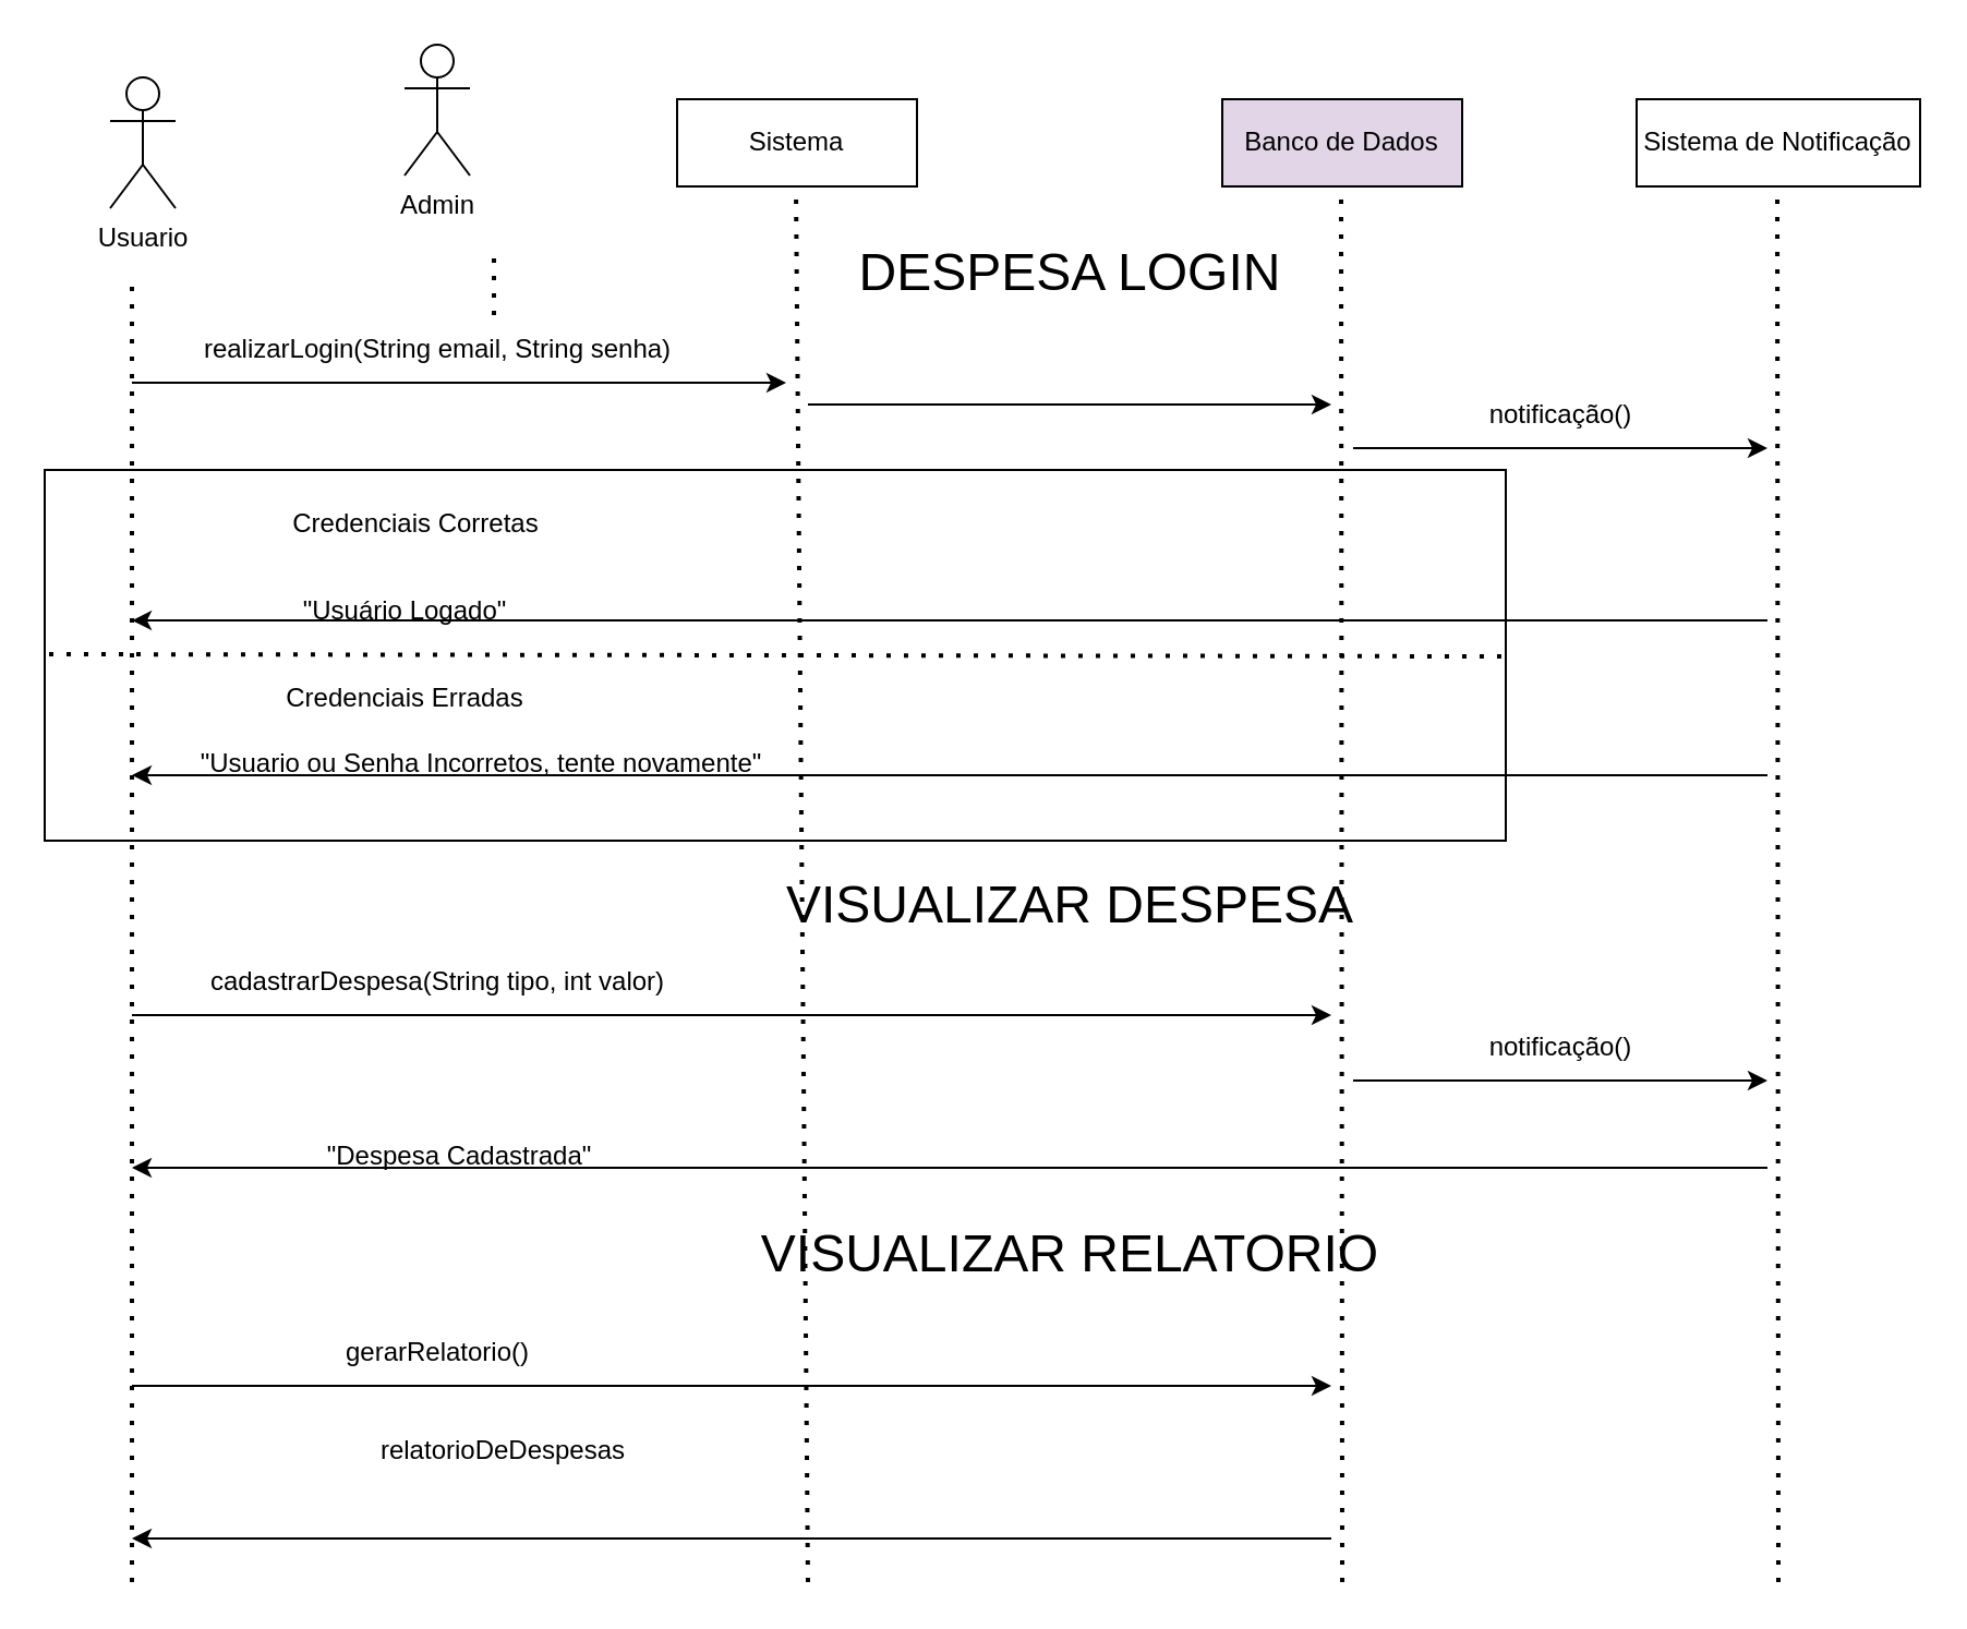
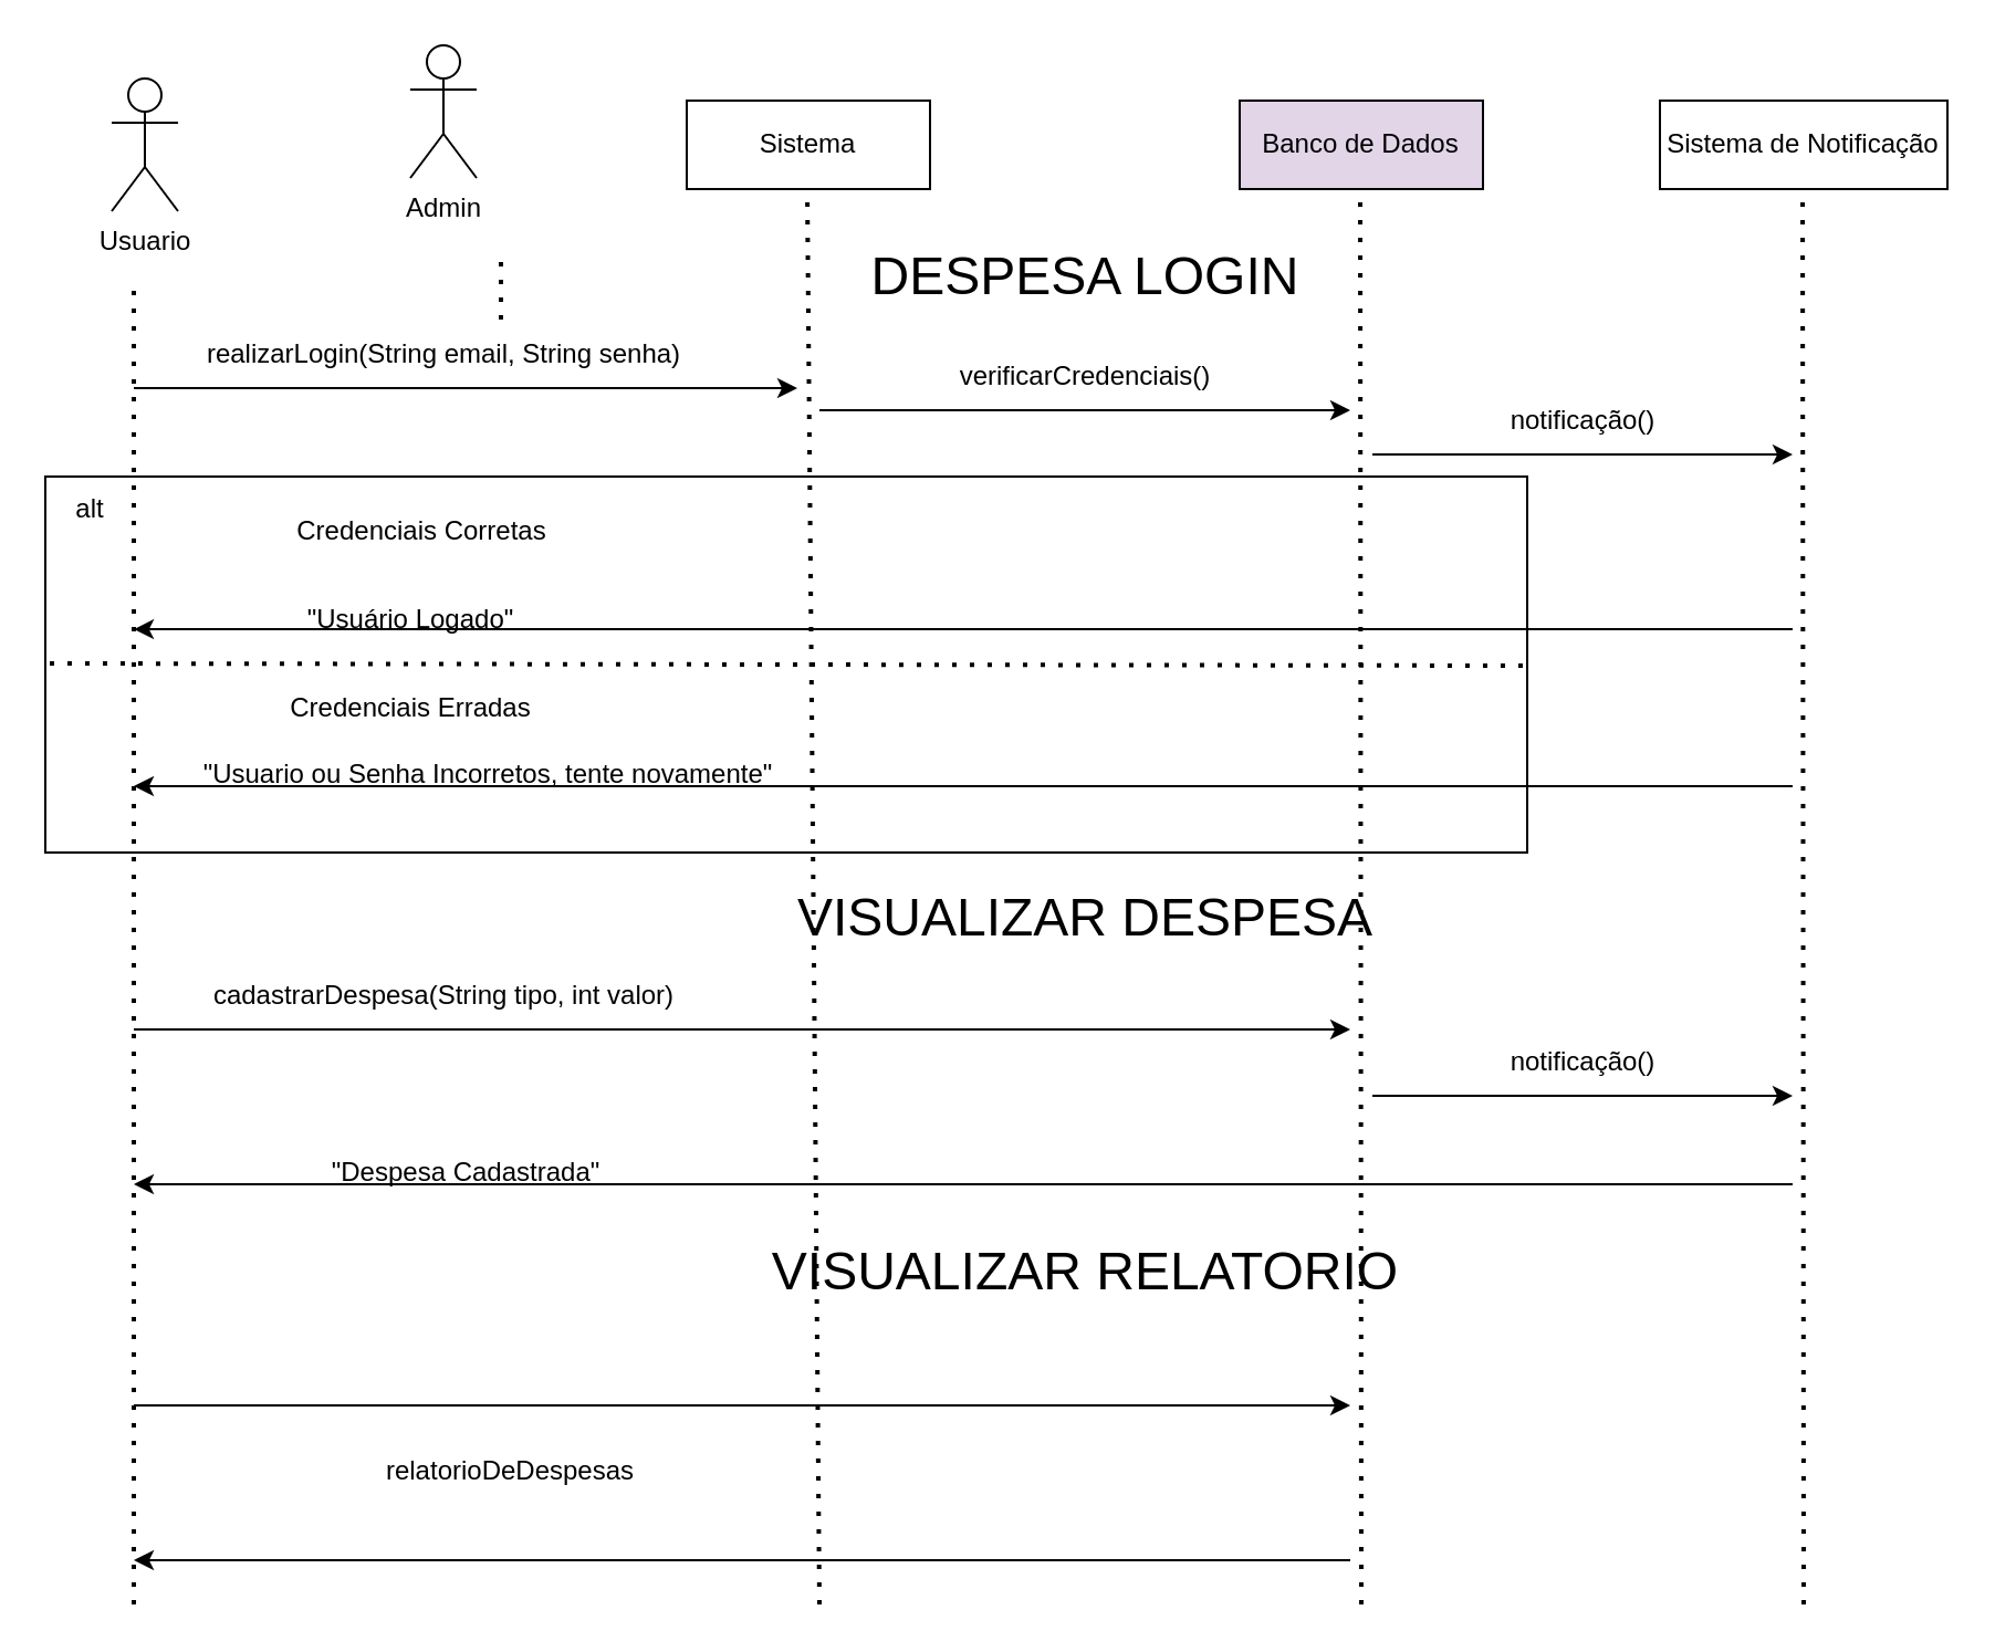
  <mxCell id="0" />
  <mxCell id="1" parent="0" />
  <mxCell id="2" value="" style="rounded=0;whiteSpace=wrap;html=1;" vertex="1" parent="1"><mxGeometry x="20" y="215" width="670" height="170" as="geometry" /></mxCell>
  <mxCell id="3" value="Usuario" style="shape=umlActor;verticalLabelPosition=bottom;verticalAlign=top;html=1;" vertex="1" parent="1"><mxGeometry x="50" y="35" width="30" height="60" as="geometry" /></mxCell>
  <mxCell id="4" value="Admin" style="shape=umlActor;verticalLabelPosition=bottom;verticalAlign=top;html=1;" vertex="1" parent="1"><mxGeometry x="185" y="20" width="30" height="60" as="geometry" /></mxCell>
  <mxCell id="5" value="Sistema" style="rounded=0;whiteSpace=wrap;html=1;" vertex="1" parent="1"><mxGeometry x="310" y="45" width="110" height="40" as="geometry" /></mxCell>
  <mxCell id="6" value="" style="endArrow=none;dashed=1;html=1;dashPattern=1 3;strokeWidth=2;rounded=0;" edge="1" parent="1"><mxGeometry width="50" height="50" relative="1" as="geometry"><mxPoint x="60" y="725" as="sourcePoint" /><mxPoint x="60" y="125" as="targetPoint" /></mxGeometry></mxCell>
  <mxCell id="7" value="" style="endArrow=classic;html=1;rounded=0;" edge="1" parent="1"><mxGeometry width="50" height="50" relative="1" as="geometry"><mxPoint x="60" y="175" as="sourcePoint" /><mxPoint x="360" y="175" as="targetPoint" /></mxGeometry></mxCell>
  <mxCell id="8" value="realizarLogin(String email, String senha)" style="text;html=1;align=center;verticalAlign=middle;resizable=0;points=[];autosize=1;strokeColor=none;fillColor=none;" vertex="1" parent="1"><mxGeometry x="80" y="145" width="240" height="30" as="geometry" /></mxCell>
  <mxCell id="9" value="" style="endArrow=none;dashed=1;html=1;dashPattern=1 3;strokeWidth=2;rounded=0;" edge="1" parent="1"><mxGeometry width="50" height="50" relative="1" as="geometry"><mxPoint x="370" y="725" as="sourcePoint" /><mxPoint x="364.5" y="85" as="targetPoint" /></mxGeometry></mxCell>
  <mxCell id="10" value="" style="endArrow=none;dashed=1;html=1;dashPattern=1 3;strokeWidth=2;rounded=0;" edge="1" parent="1"><mxGeometry width="50" height="50" relative="1" as="geometry"><mxPoint x="226" y="144" as="sourcePoint" /><mxPoint x="226" y="115" as="targetPoint" /></mxGeometry></mxCell>
  <mxCell id="11" value="Banco de Dados" style="rounded=0;whiteSpace=wrap;html=1;fillColor=#e1d5e7;" vertex="1" parent="1"><mxGeometry x="560" y="45" width="110" height="40" as="geometry" /></mxCell>
  <mxCell id="12" value="" style="endArrow=classic;html=1;rounded=0;" edge="1" parent="1"><mxGeometry width="50" height="50" relative="1" as="geometry"><mxPoint x="370" y="185" as="sourcePoint" /><mxPoint x="610" y="185" as="targetPoint" /></mxGeometry></mxCell>
+ <mxCell id="13" value="verificarCredenciais()" style="text;html=1;align=center;verticalAlign=middle;resizable=0;points=[];autosize=1;strokeColor=none;fillColor=none;" vertex="1" parent="1"><mxGeometry x="420" y="155" width="140" height="30" as="geometry" /></mxCell>
  <mxCell id="14" value="" style="endArrow=none;dashed=1;html=1;dashPattern=1 3;strokeWidth=2;rounded=0;" edge="1" parent="1"><mxGeometry width="50" height="50" relative="1" as="geometry"><mxPoint x="615" y="725" as="sourcePoint" /><mxPoint x="614.5" y="85" as="targetPoint" /></mxGeometry></mxCell>
+ <mxCell id="15" value="alt" style="text;html=1;align=center;verticalAlign=middle;resizable=0;points=[];autosize=1;strokeColor=none;fillColor=none;" vertex="1" parent="1"><mxGeometry x="20" y="215" width="40" height="30" as="geometry" /></mxCell>
  <mxCell id="16" value="Credenciais Corretas" style="text;html=1;align=center;verticalAlign=middle;resizable=0;points=[];autosize=1;strokeColor=none;fillColor=none;" vertex="1" parent="1"><mxGeometry x="120" y="225" width="140" height="30" as="geometry" /></mxCell>
  <mxCell id="17" value="Credenciais Erradas" style="text;html=1;align=center;verticalAlign=middle;resizable=0;points=[];autosize=1;strokeColor=none;fillColor=none;" vertex="1" parent="1"><mxGeometry x="120" y="305" width="130" height="30" as="geometry" /></mxCell>
  <mxCell id="18" value="" style="endArrow=classic;html=1;rounded=0;" edge="1" parent="1"><mxGeometry width="50" height="50" relative="1" as="geometry"><mxPoint x="810" y="284.05" as="sourcePoint" /><mxPoint x="60" y="284.05" as="targetPoint" /></mxGeometry></mxCell>
  <mxCell id="19" value="Sistema de Notificação" style="rounded=0;whiteSpace=wrap;html=1;" vertex="1" parent="1"><mxGeometry x="750" y="45" width="130" height="40" as="geometry" /></mxCell>
  <mxCell id="20" value="" style="endArrow=none;dashed=1;html=1;dashPattern=1 3;strokeWidth=2;rounded=0;" edge="1" parent="1"><mxGeometry width="50" height="50" relative="1" as="geometry"><mxPoint x="815" y="725" as="sourcePoint" /><mxPoint x="814.52" y="85" as="targetPoint" /></mxGeometry></mxCell>
  <mxCell id="21" value="" style="endArrow=classic;html=1;rounded=0;" edge="1" parent="1"><mxGeometry width="50" height="50" relative="1" as="geometry"><mxPoint x="620" y="205" as="sourcePoint" /><mxPoint x="810" y="205" as="targetPoint" /></mxGeometry></mxCell>
  <mxCell id="22" value="notificação()" style="text;html=1;align=center;verticalAlign=middle;resizable=0;points=[];autosize=1;strokeColor=none;fillColor=none;" vertex="1" parent="1"><mxGeometry x="670" y="175" width="90" height="30" as="geometry" /></mxCell>
  <mxCell id="23" value="&quot;Usuário Logado&quot;" style="text;html=1;align=center;verticalAlign=middle;resizable=0;points=[];autosize=1;strokeColor=none;fillColor=none;" vertex="1" parent="1"><mxGeometry x="125" y="265" width="120" height="30" as="geometry" /></mxCell>
  <mxCell id="24" value="&quot;Usuario ou Senha Incorretos, tente novamente&quot;" style="text;html=1;align=center;verticalAlign=middle;resizable=0;points=[];autosize=1;strokeColor=none;fillColor=none;" vertex="1" parent="1"><mxGeometry x="80" y="335" width="280" height="30" as="geometry" /></mxCell>
  <mxCell id="25" value="" style="endArrow=none;dashed=1;html=1;dashPattern=1 3;strokeWidth=2;rounded=0;entryX=0.003;entryY=0.682;entryDx=0;entryDy=0;entryPerimeter=0;exitX=0.997;exitY=0.688;exitDx=0;exitDy=0;exitPerimeter=0;" edge="1" parent="1"><mxGeometry width="50" height="50" relative="1" as="geometry"><mxPoint x="687.99" y="300.51" as="sourcePoint" /><mxPoint x="22.01" y="299.49" as="targetPoint" /></mxGeometry></mxCell>
  <mxCell id="26" value="" style="endArrow=classic;html=1;rounded=0;" edge="1" parent="1"><mxGeometry width="50" height="50" relative="1" as="geometry"><mxPoint x="810" y="355" as="sourcePoint" /><mxPoint x="60" y="355" as="targetPoint" /></mxGeometry></mxCell>
  <mxCell id="27" value="&lt;font style=&quot;font-size: 24px;&quot;&gt;DESPESA LOGIN&lt;/font&gt;" style="text;html=1;align=center;verticalAlign=middle;resizable=0;points=[];autosize=1;strokeColor=none;fillColor=none;" vertex="1" parent="1"><mxGeometry x="380" y="105" width="220" height="40" as="geometry" /></mxCell>
  <mxCell id="28" value="&lt;font style=&quot;font-size: 24px;&quot;&gt;VISUALIZAR DESPESA&lt;/font&gt;" style="text;html=1;align=center;verticalAlign=middle;resizable=0;points=[];autosize=1;strokeColor=none;fillColor=none;" vertex="1" parent="1"><mxGeometry x="345" y="395" width="290" height="40" as="geometry" /></mxCell>
  <mxCell id="29" value="" style="endArrow=classic;html=1;rounded=0;" edge="1" parent="1"><mxGeometry width="50" height="50" relative="1" as="geometry"><mxPoint x="60" y="465" as="sourcePoint" /><mxPoint x="610" y="465" as="targetPoint" /></mxGeometry></mxCell>
  <mxCell id="30" value="cadastrarDespesa(String tipo, int valor)" style="text;html=1;align=center;verticalAlign=middle;resizable=0;points=[];autosize=1;strokeColor=none;fillColor=none;" vertex="1" parent="1"><mxGeometry x="85" y="435" width="230" height="30" as="geometry" /></mxCell>
  <mxCell id="31" value="" style="endArrow=classic;html=1;rounded=0;" edge="1" parent="1"><mxGeometry width="50" height="50" relative="1" as="geometry"><mxPoint x="620" y="495" as="sourcePoint" /><mxPoint x="810" y="495" as="targetPoint" /></mxGeometry></mxCell>
  <mxCell id="32" value="notificação()" style="text;html=1;align=center;verticalAlign=middle;resizable=0;points=[];autosize=1;strokeColor=none;fillColor=none;" vertex="1" parent="1"><mxGeometry x="670" y="465" width="90" height="30" as="geometry" /></mxCell>
  <mxCell id="33" value="" style="endArrow=classic;html=1;rounded=0;" edge="1" parent="1"><mxGeometry width="50" height="50" relative="1" as="geometry"><mxPoint x="810" y="535" as="sourcePoint" /><mxPoint x="60" y="535" as="targetPoint" /></mxGeometry></mxCell>
  <mxCell id="34" value="&quot;Despesa Cadastrada&quot;" style="text;html=1;align=center;verticalAlign=middle;resizable=0;points=[];autosize=1;strokeColor=none;fillColor=none;" vertex="1" parent="1"><mxGeometry x="140" y="515" width="140" height="30" as="geometry" /></mxCell>
  <mxCell id="35" value="&lt;font style=&quot;font-size: 24px;&quot;&gt;VISUALIZAR RELATORIO&lt;/font&gt;" style="text;html=1;align=center;verticalAlign=middle;resizable=0;points=[];autosize=1;strokeColor=none;fillColor=none;" vertex="1" parent="1"><mxGeometry x="335" y="555" width="310" height="40" as="geometry" /></mxCell>
  <mxCell id="36" value="" style="endArrow=classic;html=1;rounded=0;" edge="1" parent="1"><mxGeometry width="50" height="50" relative="1" as="geometry"><mxPoint x="60" y="635" as="sourcePoint" /><mxPoint x="610" y="635" as="targetPoint" /></mxGeometry></mxCell>
- <mxCell id="37" value="gerarRelatorio()" style="text;html=1;align=center;verticalAlign=middle;resizable=0;points=[];autosize=1;strokeColor=none;fillColor=none;" vertex="1" parent="1"><mxGeometry x="145" y="605" width="110" height="30" as="geometry" /></mxCell>
  <mxCell id="38" value="" style="endArrow=classic;html=1;rounded=0;" edge="1" parent="1"><mxGeometry width="50" height="50" relative="1" as="geometry"><mxPoint x="610" y="705" as="sourcePoint" /><mxPoint x="60" y="705" as="targetPoint" /></mxGeometry></mxCell>
  <mxCell id="39" value="relatorioDeDespesas" style="text;html=1;align=center;verticalAlign=middle;resizable=0;points=[];autosize=1;strokeColor=none;fillColor=none;" vertex="1" parent="1"><mxGeometry x="160" y="650" width="140" height="30" as="geometry" /></mxCell>
